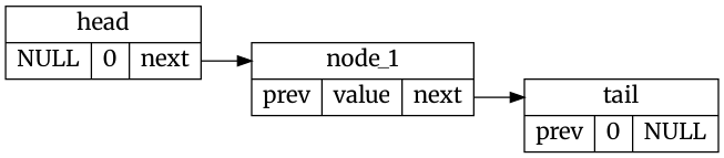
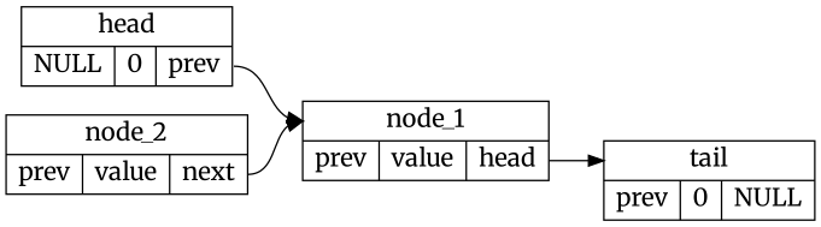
  digraph {
    fontname=Merriweather
    rankdir=LR
    node [fontname=Merriweather fontsize=16 shape=record]
    edge [fontname=Merriweather headport=T tailport=n]
-   n1 [label="<T>head |{<p>NULL|<v>0|<n>next}"]
-   n2 [label="<T>node_1 |{<p>prev|<v>value|<n>next}"]
+   n1 [label="<T>head |{<p>NULL|<v>0|<n>prev}"]
+   n2 [label="<T>node_1 |{<p>prev|<v>value|<n>head}"]
    n3 [label="<T>tail |{<p>prev|<v>0|<n>NULL}"]
+   n4 [label="<T>node_2 |{<p>prev|<v>value|<n>next}"]
    n1 -> n2
    n2 -> n3
+   n4 -> n2
  }
